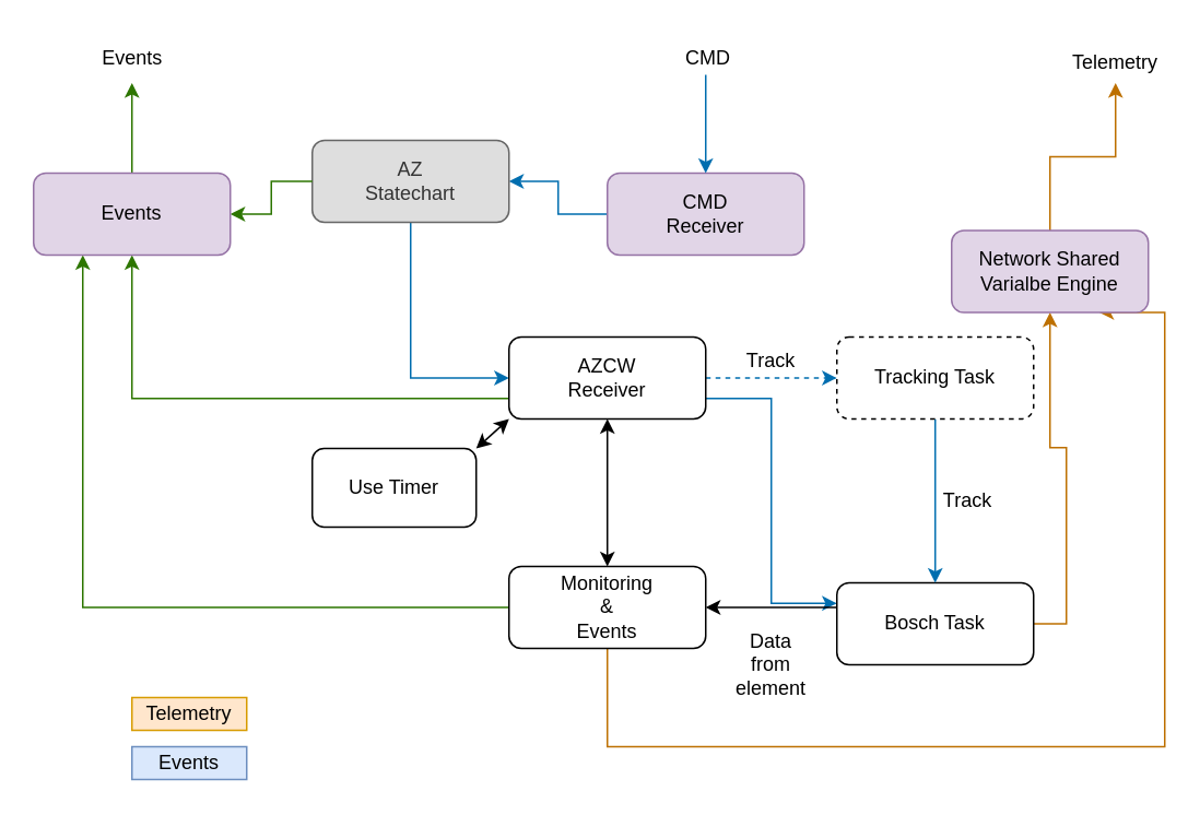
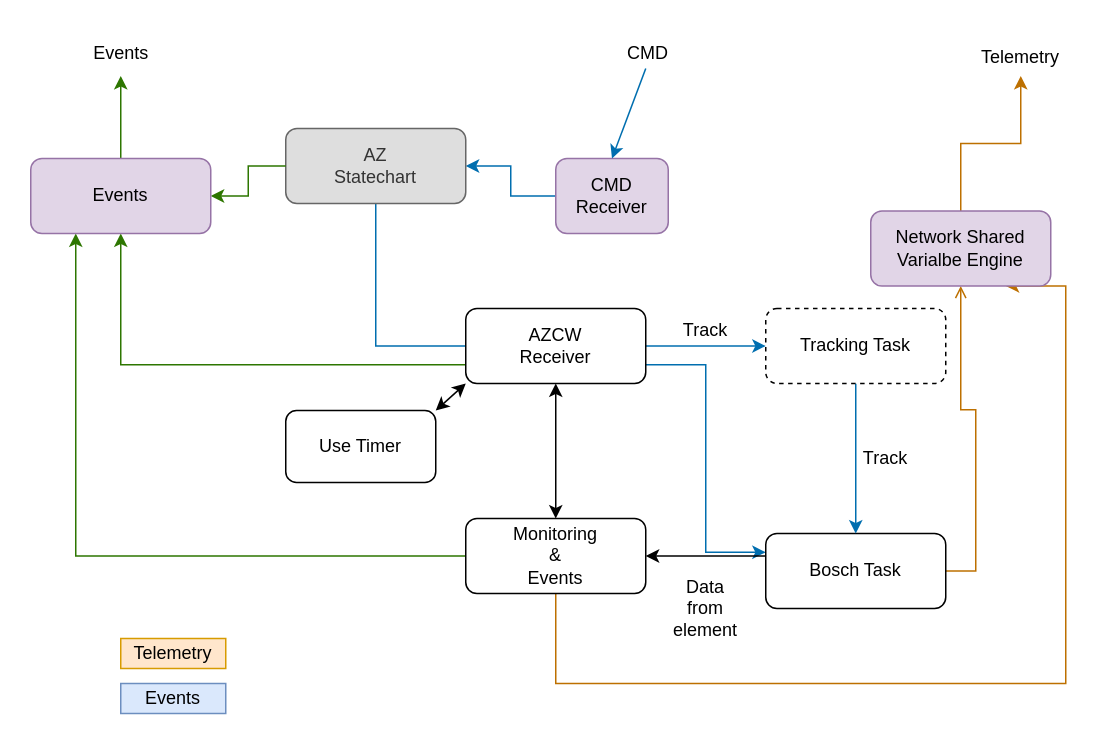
  <mxCell id="0" />
  <mxCell id="1" parent="0" />
  <mxCell id="2" value="" style="edgeStyle=orthogonalEdgeStyle;rounded=0;orthogonalLoop=1;jettySize=auto;html=1;fillColor=#1ba1e2;strokeColor=#006EAF;" parent="1" source="3" target="5" edge="1"><mxGeometry relative="1" as="geometry" /></mxCell>
- <mxCell id="3" value="CMD&lt;br&gt;Receiver" style="rounded=1;whiteSpace=wrap;html=1;fillColor=#e1d5e7;strokeColor=#9673a6;" parent="1" vertex="1"><mxGeometry x="370" y="105" width="120" height="50" as="geometry" /></mxCell>
- <mxCell id="4" style="edgeStyle=orthogonalEdgeStyle;rounded=0;orthogonalLoop=1;jettySize=auto;html=1;exitX=0.5;exitY=1;exitDx=0;exitDy=0;entryX=0;entryY=0.5;entryDx=0;entryDy=0;fillColor=#1ba1e2;strokeColor=#006EAF;" parent="1" source="5" target="10" edge="1"><mxGeometry relative="1" as="geometry" /></mxCell>
+ <mxCell id="3" value="CMD&lt;br&gt;Receiver" style="rounded=1;whiteSpace=wrap;html=1;fillColor=#e1d5e7;strokeColor=#9673a6;" parent="1" vertex="1"><mxGeometry x="370" y="105" width="75" height="50" as="geometry" /></mxCell>
+ <mxCell id="4" style="edgeStyle=orthogonalEdgeStyle;rounded=0;orthogonalLoop=1;jettySize=auto;html=1;exitX=0.5;exitY=1;exitDx=0;exitDy=0;entryX=0;entryY=0.5;entryDx=0;entryDy=0;fillColor=#1ba1e2;strokeColor=#006EAF;endArrow=none;" parent="1" source="5" target="10" edge="1"><mxGeometry relative="1" as="geometry" /></mxCell>
  <mxCell id="5" value="AZ&lt;br&gt;Statechart&lt;br&gt;" style="rounded=1;whiteSpace=wrap;html=1;fillColor=#DEDEDE;strokeColor=#666666;fontColor=#333333;" parent="1" vertex="1"><mxGeometry x="190" y="85" width="120" height="50" as="geometry" /></mxCell>
  <mxCell id="6" value="" style="edgeStyle=orthogonalEdgeStyle;rounded=0;html=1;startArrow=none;startFill=0;jettySize=auto;orthogonalLoop=1;entryX=0;entryY=0.25;entryDx=0;entryDy=0;exitX=1;exitY=0.75;exitDx=0;exitDy=0;fillColor=#1ba1e2;strokeColor=#006EAF;" parent="1" source="10" target="13" edge="1"><mxGeometry relative="1" as="geometry"><mxPoint x="500" y="230" as="targetPoint" /></mxGeometry></mxCell>
- <mxCell id="7" style="edgeStyle=orthogonalEdgeStyle;rounded=0;orthogonalLoop=1;jettySize=auto;html=1;exitX=1;exitY=0.5;exitDx=0;exitDy=0;entryX=0;entryY=0.5;entryDx=0;entryDy=0;fillColor=#1ba1e2;strokeColor=#006EAF;dashed=1;" parent="1" source="10" target="22" edge="1"><mxGeometry relative="1" as="geometry" /></mxCell>
+ <mxCell id="7" style="edgeStyle=orthogonalEdgeStyle;rounded=0;orthogonalLoop=1;jettySize=auto;html=1;exitX=1;exitY=0.5;exitDx=0;exitDy=0;entryX=0;entryY=0.5;entryDx=0;entryDy=0;fillColor=#1ba1e2;strokeColor=#006EAF;" parent="1" source="10" target="22" edge="1"><mxGeometry relative="1" as="geometry" /></mxCell>
  <mxCell id="8" style="edgeStyle=orthogonalEdgeStyle;rounded=0;orthogonalLoop=1;jettySize=auto;html=1;exitX=0;exitY=0.75;exitDx=0;exitDy=0;fillColor=#60a917;strokeColor=#2D7600;" parent="1" source="10" target="28" edge="1"><mxGeometry relative="1" as="geometry" /></mxCell>
  <mxCell id="9" style="edgeStyle=none;rounded=0;orthogonalLoop=1;jettySize=auto;html=1;exitX=0;exitY=1;exitDx=0;exitDy=0;entryX=1;entryY=0;entryDx=0;entryDy=0;startArrow=classic;startFill=1;" edge="1" parent="1" source="10" target="34"><mxGeometry relative="1" as="geometry" /></mxCell>
  <mxCell id="10" value="AZCW&lt;br&gt;Receiver&lt;br&gt;" style="rounded=1;whiteSpace=wrap;html=1;" parent="1" vertex="1"><mxGeometry x="310" y="205" width="120" height="50" as="geometry" /></mxCell>
  <mxCell id="11" style="edgeStyle=orthogonalEdgeStyle;rounded=0;html=1;entryX=1;entryY=0.5;startArrow=none;startFill=0;jettySize=auto;orthogonalLoop=1;" parent="1" source="13" target="16" edge="1"><mxGeometry relative="1" as="geometry"><Array as="points"><mxPoint x="570" y="380" /></Array></mxGeometry></mxCell>
- <mxCell id="12" style="edgeStyle=orthogonalEdgeStyle;rounded=0;orthogonalLoop=1;jettySize=auto;html=1;exitX=1;exitY=0.5;exitDx=0;exitDy=0;entryX=0.5;entryY=1;entryDx=0;entryDy=0;fillColor=#f0a30a;strokeColor=#BD7000;" parent="1" source="13" target="30" edge="1"><mxGeometry relative="1" as="geometry"><mxPoint x="680" y="345" as="targetPoint" /></mxGeometry></mxCell>
+ <mxCell id="12" style="edgeStyle=orthogonalEdgeStyle;rounded=0;orthogonalLoop=1;jettySize=auto;html=1;exitX=1;exitY=0.5;exitDx=0;exitDy=0;entryX=0.5;entryY=1;entryDx=0;entryDy=0;fillColor=#f0a30a;strokeColor=#BD7000;endArrow=open;" parent="1" source="13" target="30" edge="1"><mxGeometry relative="1" as="geometry"><mxPoint x="680" y="345" as="targetPoint" /></mxGeometry></mxCell>
  <mxCell id="13" value="Bosch Task" style="rounded=1;whiteSpace=wrap;html=1;" parent="1" vertex="1"><mxGeometry x="510" y="355" width="120" height="50" as="geometry" /></mxCell>
  <mxCell id="14" style="edgeStyle=orthogonalEdgeStyle;rounded=0;html=1;startArrow=none;startFill=0;jettySize=auto;orthogonalLoop=1;entryX=0.25;entryY=1;entryDx=0;entryDy=0;fillColor=#60a917;strokeColor=#2D7600;" parent="1" source="16" target="28" edge="1"><mxGeometry relative="1" as="geometry"><mxPoint x="240" y="345" as="targetPoint" /></mxGeometry></mxCell>
  <mxCell id="15" style="edgeStyle=orthogonalEdgeStyle;rounded=0;orthogonalLoop=1;jettySize=auto;html=1;exitX=0.5;exitY=1;exitDx=0;exitDy=0;entryX=0.75;entryY=1;entryDx=0;entryDy=0;fillColor=#f0a30a;strokeColor=#BD7000;" parent="1" source="16" target="30" edge="1"><mxGeometry relative="1" as="geometry"><Array as="points"><mxPoint x="370" y="455" /><mxPoint x="710" y="455" /></Array></mxGeometry></mxCell>
  <mxCell id="16" value="Monitoring&lt;br&gt;&amp;amp;&lt;br&gt;Events&lt;br&gt;" style="rounded=1;whiteSpace=wrap;html=1;" parent="1" vertex="1"><mxGeometry x="310" y="345" width="120" height="50" as="geometry" /></mxCell>
  <mxCell id="17" value="" style="endArrow=classic;html=1;entryX=0.5;entryY=0;entryDx=0;entryDy=0;exitX=0.5;exitY=1;exitDx=0;exitDy=0;fillColor=#1ba1e2;strokeColor=#006EAF;" parent="1" source="18" target="3" edge="1"><mxGeometry width="50" height="50" relative="1" as="geometry"><mxPoint x="89.5" y="35" as="sourcePoint" /><mxPoint x="90" y="105" as="targetPoint" /></mxGeometry></mxCell>
  <mxCell id="18" value="&amp;nbsp;CMD" style="text;html=1;strokeColor=none;fillColor=none;align=center;verticalAlign=middle;whiteSpace=wrap;rounded=0;" parent="1" vertex="1"><mxGeometry x="410" y="25" width="40" height="20" as="geometry" /></mxCell>
  <mxCell id="19" style="edgeStyle=orthogonalEdgeStyle;rounded=0;html=1;exitX=0.5;exitY=0;entryX=0.5;entryY=1;jettySize=auto;orthogonalLoop=1;startArrow=classic;startFill=1;" parent="1" source="16" target="10" edge="1"><mxGeometry relative="1" as="geometry" /></mxCell>
  <mxCell id="20" value="Data from element" style="text;html=1;strokeColor=none;fillColor=none;align=center;verticalAlign=middle;whiteSpace=wrap;rounded=0;" parent="1" vertex="1"><mxGeometry x="450" y="395" width="40" height="20" as="geometry" /></mxCell>
  <mxCell id="21" value="" style="edgeStyle=orthogonalEdgeStyle;rounded=0;orthogonalLoop=1;jettySize=auto;html=1;entryX=0.5;entryY=0;entryDx=0;entryDy=0;fillColor=#1ba1e2;strokeColor=#006EAF;" parent="1" source="22" target="13" edge="1"><mxGeometry relative="1" as="geometry"><mxPoint x="560" y="335" as="targetPoint" /></mxGeometry></mxCell>
  <mxCell id="22" value="Tracking Task&lt;br&gt;" style="rounded=1;whiteSpace=wrap;html=1;dashed=1;" parent="1" vertex="1"><mxGeometry x="510" y="205" width="120" height="50" as="geometry" /></mxCell>
  <mxCell id="23" value="Track" style="text;html=1;strokeColor=none;fillColor=none;align=center;verticalAlign=middle;whiteSpace=wrap;rounded=0;" parent="1" vertex="1"><mxGeometry x="450" y="210" width="40" height="20" as="geometry" /></mxCell>
  <mxCell id="24" value="Track" style="text;html=1;strokeColor=none;fillColor=none;align=center;verticalAlign=middle;whiteSpace=wrap;rounded=0;" parent="1" vertex="1"><mxGeometry x="570" y="295" width="40" height="20" as="geometry" /></mxCell>
  <mxCell id="25" value="" style="edgeStyle=orthogonalEdgeStyle;rounded=0;html=1;jettySize=auto;orthogonalLoop=1;exitX=0;exitY=0.5;exitDx=0;exitDy=0;entryX=1;entryY=0.5;entryDx=0;entryDy=0;fillColor=#60a917;strokeColor=#2D7600;" parent="1" source="5" target="28" edge="1"><mxGeometry relative="1" as="geometry"><mxPoint x="350" y="115" as="targetPoint" /><mxPoint x="240" y="95" as="sourcePoint" /></mxGeometry></mxCell>
  <mxCell id="26" value="Events" style="text;html=1;strokeColor=none;fillColor=none;align=center;verticalAlign=middle;whiteSpace=wrap;rounded=0;" parent="1" vertex="1"><mxGeometry x="47.5" y="20" width="65" height="30" as="geometry" /></mxCell>
  <mxCell id="27" style="edgeStyle=orthogonalEdgeStyle;rounded=0;orthogonalLoop=1;jettySize=auto;html=1;exitX=0.5;exitY=0;exitDx=0;exitDy=0;fillColor=#60a917;strokeColor=#2D7600;" parent="1" source="28" target="26" edge="1"><mxGeometry relative="1" as="geometry" /></mxCell>
  <mxCell id="28" value="Events" style="rounded=1;whiteSpace=wrap;html=1;fillColor=#e1d5e7;strokeColor=#9673a6;" parent="1" vertex="1"><mxGeometry x="20" y="105" width="120" height="50" as="geometry" /></mxCell>
  <mxCell id="29" style="edgeStyle=orthogonalEdgeStyle;rounded=0;orthogonalLoop=1;jettySize=auto;html=1;exitX=0.5;exitY=0;exitDx=0;exitDy=0;entryX=0.5;entryY=1;entryDx=0;entryDy=0;fillColor=#f0a30a;strokeColor=#BD7000;" parent="1" source="30" target="31" edge="1"><mxGeometry relative="1" as="geometry" /></mxCell>
  <mxCell id="30" value="Network Shared Varialbe Engine" style="rounded=1;whiteSpace=wrap;html=1;fillColor=#e1d5e7;strokeColor=#9673a6;" parent="1" vertex="1"><mxGeometry x="580" y="140" width="120" height="50" as="geometry" /></mxCell>
  <mxCell id="31" value="Telemetry" style="text;html=1;strokeColor=none;fillColor=none;align=center;verticalAlign=middle;whiteSpace=wrap;rounded=0;" parent="1" vertex="1"><mxGeometry x="650" y="25" width="60" height="25" as="geometry" /></mxCell>
  <mxCell id="32" value="&lt;font color=&quot;#000000&quot;&gt;Telemetry&lt;/font&gt;" style="rounded=0;whiteSpace=wrap;html=1;align=center;gradientDirection=east;strokeColor=#d79b00;fillColor=#ffe6cc;" parent="1" vertex="1"><mxGeometry x="80" y="425" width="70" height="20" as="geometry" /></mxCell>
  <mxCell id="33" value="&lt;font color=&quot;#000000&quot;&gt;Events&lt;/font&gt;" style="rounded=0;whiteSpace=wrap;html=1;align=center;gradientDirection=east;strokeColor=#6c8ebf;fillColor=#dae8fc;" parent="1" vertex="1"><mxGeometry x="80" y="455" width="70" height="20" as="geometry" /></mxCell>
  <mxCell id="34" value="Use Timer" style="rounded=1;whiteSpace=wrap;html=1;" vertex="1" parent="1"><mxGeometry x="190" y="273" width="100" height="48" as="geometry" /></mxCell>
